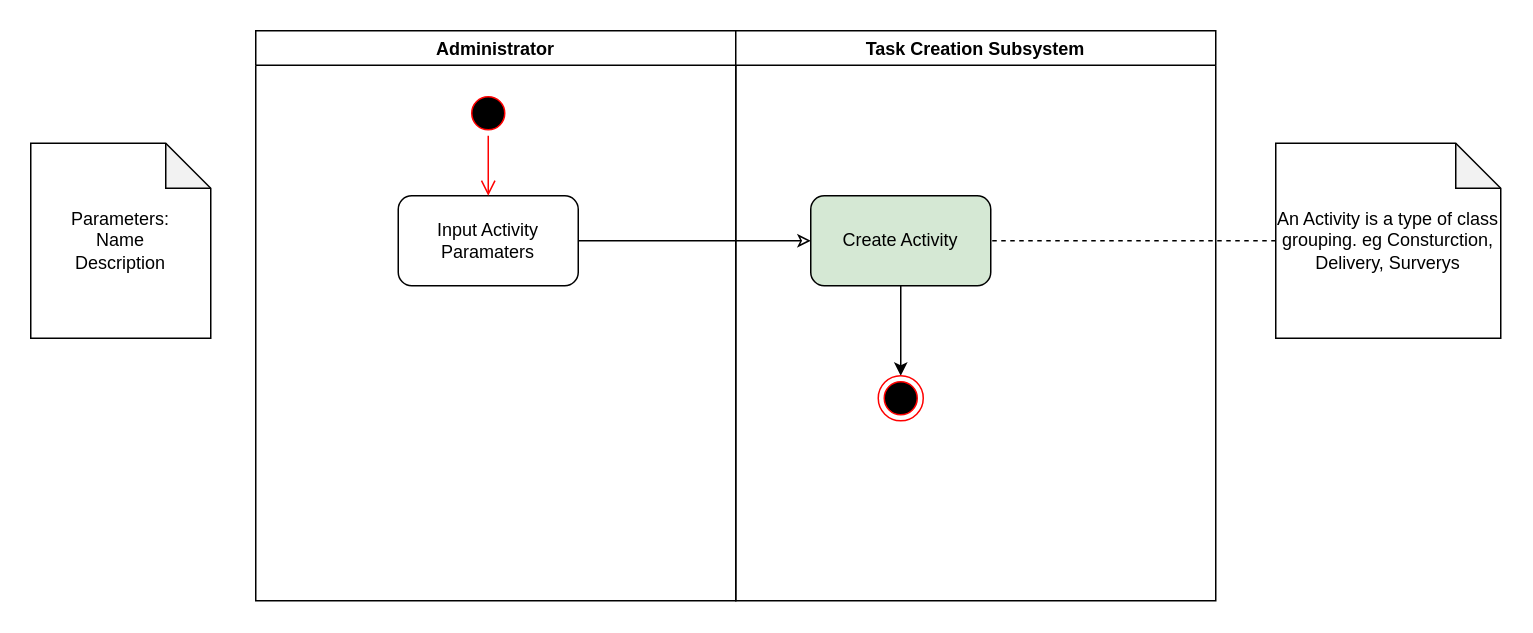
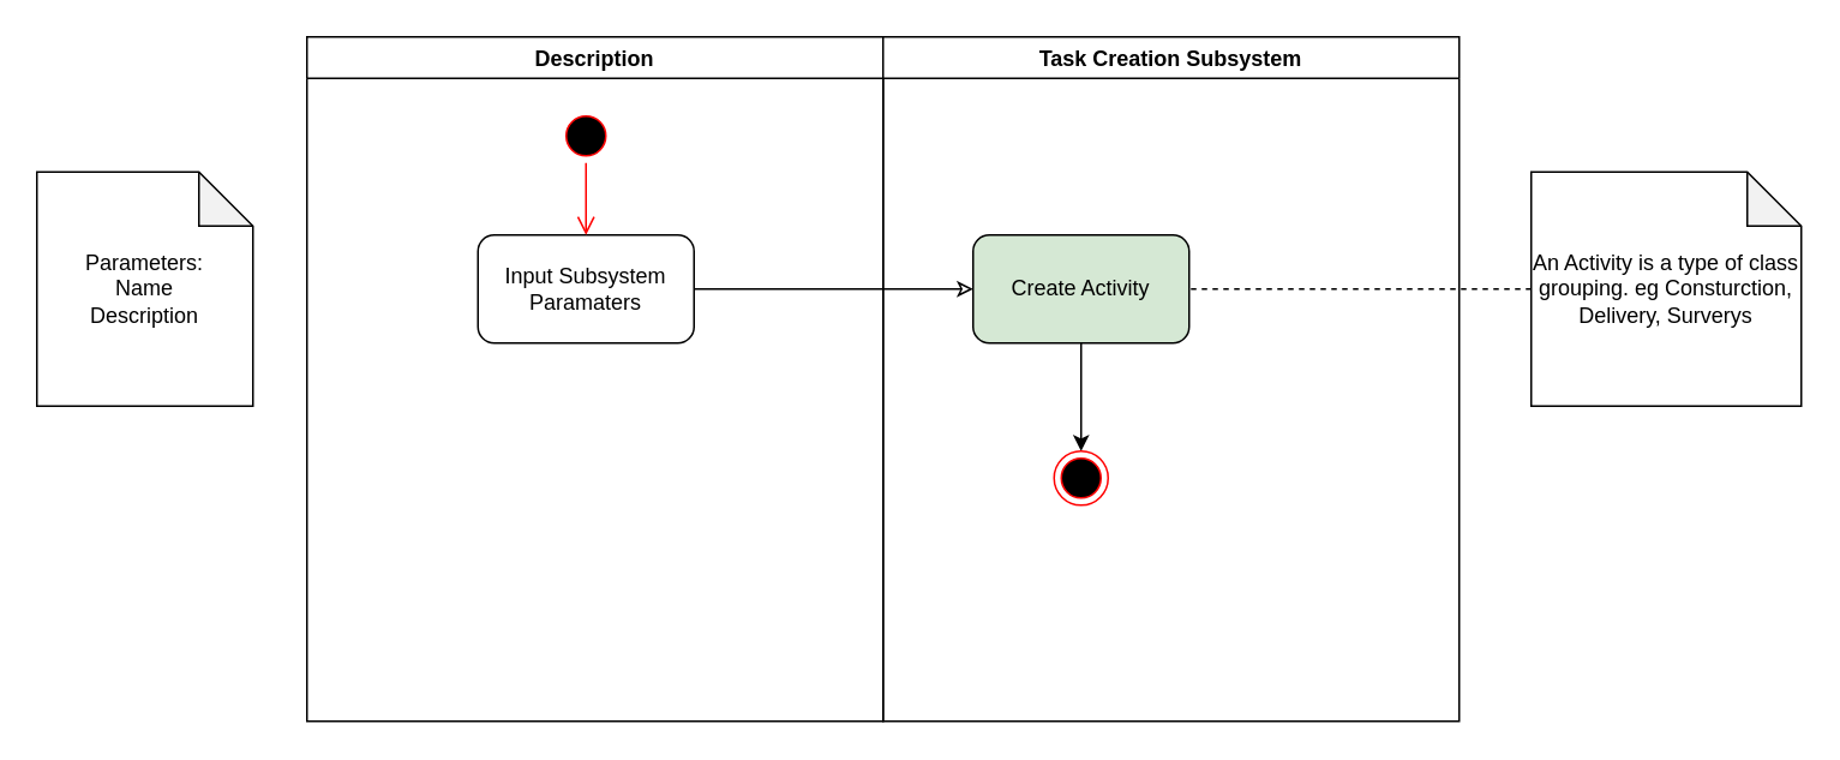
  <mxCell id="0" />
  <mxCell id="1" parent="0" />
- <mxCell id="2" value="Administrator" style="swimlane;" parent="1" vertex="1"><mxGeometry x="170" y="20" width="320" height="380" as="geometry" /></mxCell>
- <mxCell id="3" value="Input Activity Paramaters" style="rounded=1;whiteSpace=wrap;html=1;" parent="2" vertex="1"><mxGeometry x="95" y="110" width="120" height="60" as="geometry" /></mxCell>
+ <mxCell id="2" value="Description" style="swimlane;" parent="1" vertex="1"><mxGeometry x="170" y="20" width="320" height="380" as="geometry" /></mxCell>
+ <mxCell id="3" value="Input Subsystem Paramaters" style="rounded=1;whiteSpace=wrap;html=1;" parent="2" vertex="1"><mxGeometry x="95" y="110" width="120" height="60" as="geometry" /></mxCell>
  <mxCell id="4" value="" style="ellipse;html=1;shape=startState;fillColor=#000000;strokeColor=#ff0000;" parent="2" vertex="1"><mxGeometry x="140" y="40" width="30" height="30" as="geometry" /></mxCell>
  <mxCell id="5" value="" style="edgeStyle=orthogonalEdgeStyle;html=1;verticalAlign=bottom;endArrow=open;endSize=8;strokeColor=#ff0000;rounded=0;entryX=0.5;entryY=0;entryDx=0;entryDy=0;" parent="2" source="4" target="3" edge="1"><mxGeometry relative="1" as="geometry"><mxPoint x="55" y="125" as="targetPoint" /></mxGeometry></mxCell>
  <mxCell id="6" value="Task Creation Subsystem" style="swimlane;" parent="1" vertex="1"><mxGeometry x="490" y="20" width="320" height="380" as="geometry" /></mxCell>
  <mxCell id="7" style="edgeStyle=orthogonalEdgeStyle;rounded=0;orthogonalLoop=1;jettySize=auto;html=1;entryX=0.5;entryY=0;entryDx=0;entryDy=0;" edge="1" parent="6" source="8" target="9"><mxGeometry relative="1" as="geometry" /></mxCell>
  <mxCell id="8" value="Create Activity" style="rounded=1;whiteSpace=wrap;html=1;fillColor=#d5e8d4;" parent="6" vertex="1"><mxGeometry x="50" y="110" width="120" height="60" as="geometry" /></mxCell>
  <mxCell id="9" value="" style="ellipse;html=1;shape=endState;fillColor=#000000;strokeColor=#ff0000;fontSize=12;" parent="6" vertex="1"><mxGeometry x="95" y="230" width="30" height="30" as="geometry" /></mxCell>
  <mxCell id="10" value="Parameters:&lt;br&gt;Name&lt;br&gt;Description" style="shape=note;whiteSpace=wrap;html=1;backgroundOutline=1;darkOpacity=0.05;" parent="1" vertex="1"><mxGeometry x="20" y="95" width="120" height="130" as="geometry" /></mxCell>
  <mxCell id="11" style="edgeStyle=orthogonalEdgeStyle;rounded=0;orthogonalLoop=1;jettySize=auto;html=1;endArrow=classic;endFill=0;" parent="1" source="3" target="8" edge="1"><mxGeometry relative="1" as="geometry" /></mxCell>
  <mxCell id="12" style="edgeStyle=orthogonalEdgeStyle;rounded=0;orthogonalLoop=1;jettySize=auto;html=1;dashed=1;fontSize=12;endArrow=none;endFill=0;" parent="1" source="13" target="8" edge="1"><mxGeometry relative="1" as="geometry" /></mxCell>
  <mxCell id="13" value="An Activity is a type of class grouping. eg Consturction, Delivery, Surverys" style="shape=note;whiteSpace=wrap;html=1;backgroundOutline=1;darkOpacity=0.05;" parent="1" vertex="1"><mxGeometry x="850" y="95" width="150" height="130" as="geometry" /></mxCell>
